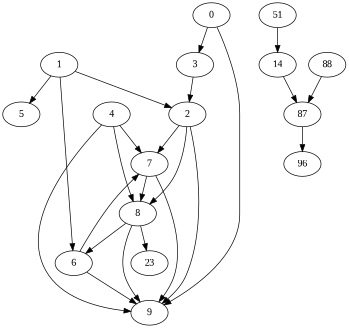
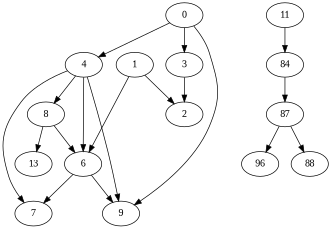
  digraph {
    fontname="Liberation Serif"
    node [fontname="Liberation Serif"]
    edge [Weight=39 fontname="Liberation Serif"]
    0
    3
    4
    9
    2
    6
    7
    8
-   13 [label=23]
+   13
    1
-   5
-   11 [label=51]
-   14
+   11
+   14 [label=84]
    n14 [label=87]
    n15 [label=96]
    n16 [label=88]
    0 -> 3 [Weight=34]
+   0 -> 4 [Weight=24]
    0 -> 9 [Weight=44]
    3 -> 2 [Weight=10]
    4 -> 9
+   4 -> 6 [Weight=10]
    4 -> 7 [Weight=48]
    4 -> 8 [Weight=48]
-   2 -> 9 [Weight=29]
-   2 -> 7 [Weight=48]
-   2 -> 8 [Weight=48]
    6 -> 9 [Weight=29]
    6 -> 7 [Weight=15]
-   7 -> 9 [Weight=34]
-   7 -> 8 [Weight=15]
-   8 -> 9
    8 -> 6
    8 -> 13 [Weight=15]
    1 -> 2 [Weight=48]
    1 -> 6
-   1 -> 5 [Weight=19]
    11 -> 14
    14 -> n14 [Weight=15]
    n14 -> n15 [Weight=14]
-   n16 -> n14 [Weight=15]
+   n14 -> n16 [Weight=15]
  }
